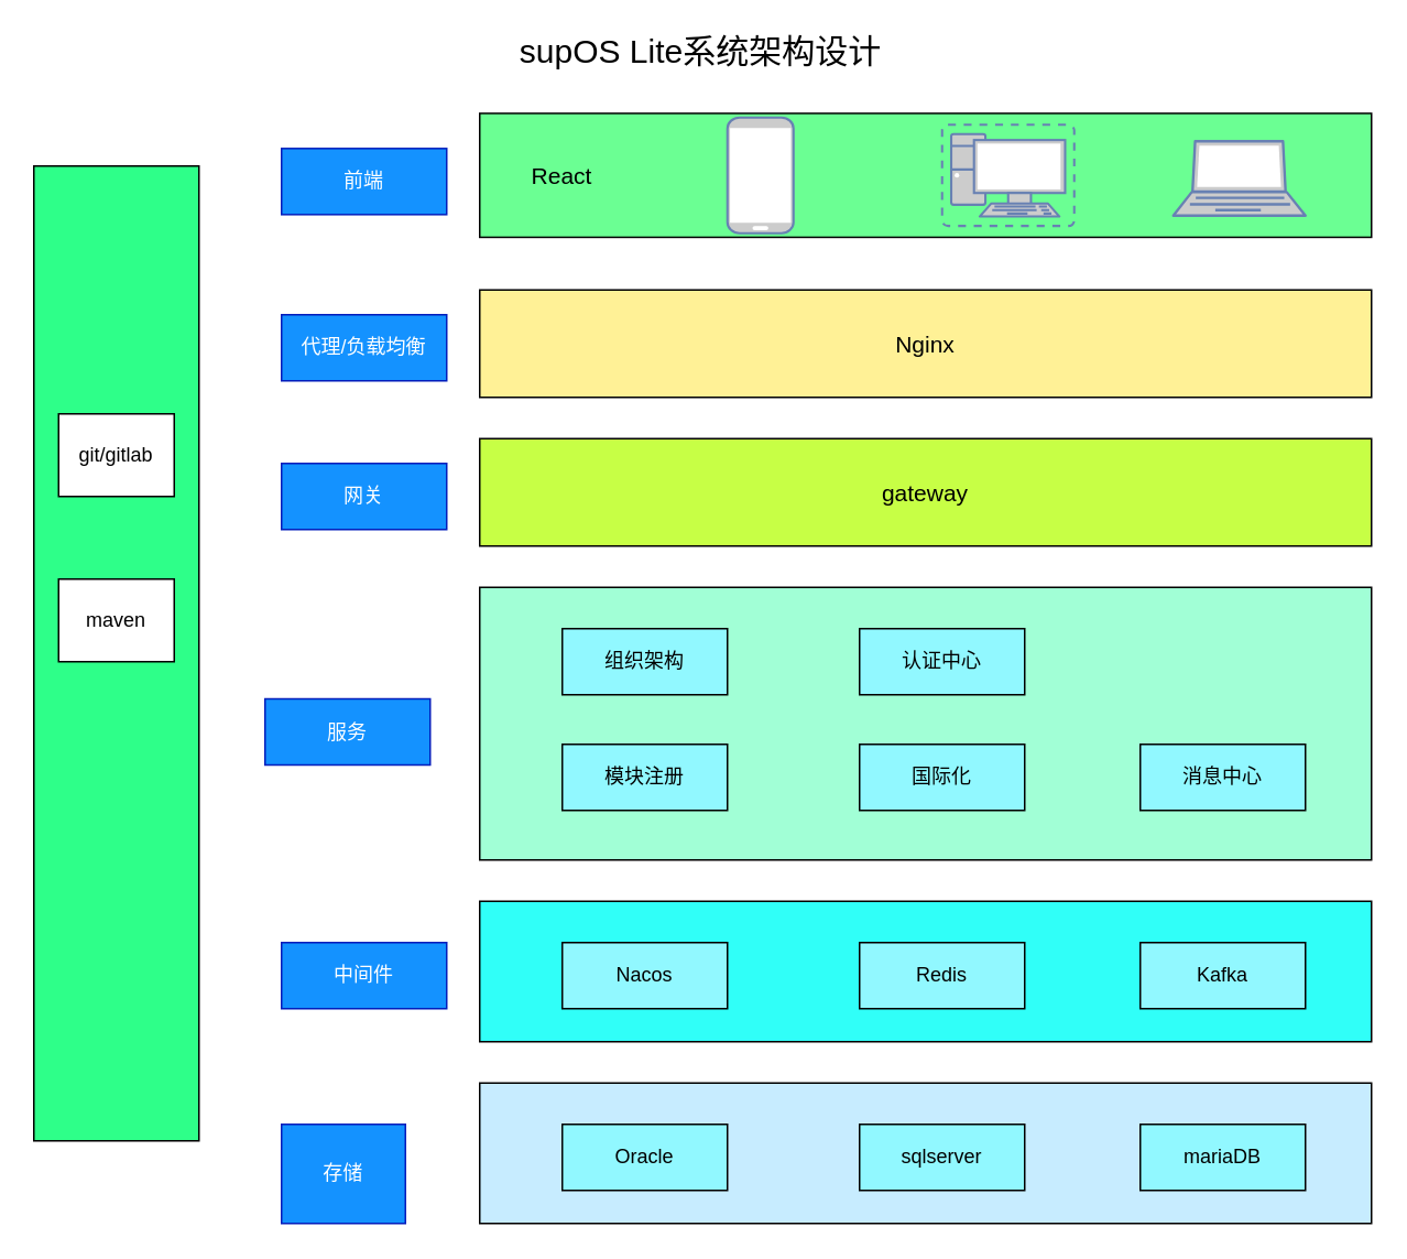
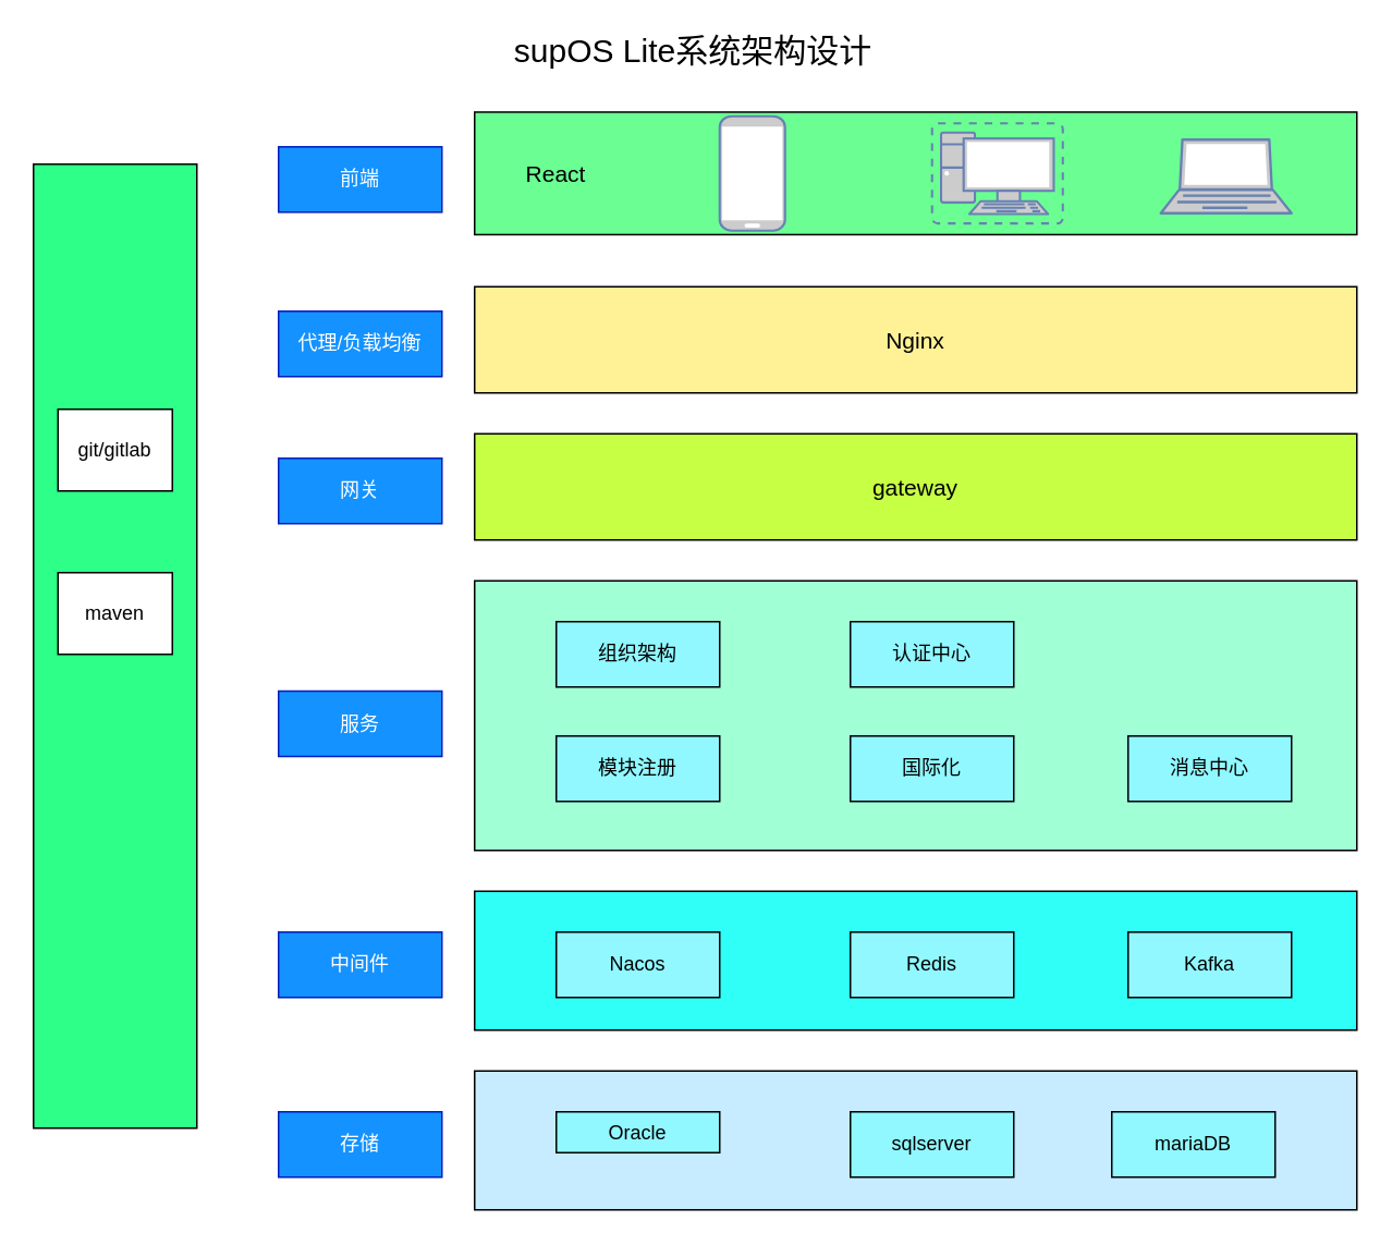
  <mxCell id="0" />
  <mxCell id="1" parent="0" />
  <mxCell id="2" value="" style="rounded=0;whiteSpace=wrap;html=1;fillColor=#6BFF93;" vertex="1" parent="1"><mxGeometry x="290" y="68.13" width="540" height="75" as="geometry" /></mxCell>
  <mxCell id="3" value="" style="fontColor=#0066CC;verticalAlign=top;verticalLabelPosition=bottom;labelPosition=center;align=center;html=1;outlineConnect=0;fillColor=#CCCCCC;strokeColor=#6881B3;gradientColor=none;gradientDirection=north;strokeWidth=2;shape=mxgraph.networks.mobile;" vertex="1" parent="1"><mxGeometry x="440" y="70.63" width="40" height="70" as="geometry" /></mxCell>
  <mxCell id="4" value="前端" style="whiteSpace=wrap;html=1;strokeColor=#001DBC;fontColor=#ffffff;fillColor=#1492FF;" vertex="1" parent="1"><mxGeometry x="170" y="89.38" width="100" height="40" as="geometry" /></mxCell>
  <mxCell id="5" value="代理/负载均衡" style="whiteSpace=wrap;html=1;strokeColor=#001DBC;fontColor=#ffffff;fillColor=#1492FF;" vertex="1" parent="1"><mxGeometry x="170" y="190" width="100" height="40" as="geometry" /></mxCell>
  <mxCell id="6" value="" style="rounded=0;whiteSpace=wrap;html=1;fillColor=#2EFF89;" vertex="1" parent="1"><mxGeometry x="20" y="100" width="100" height="590" as="geometry" /></mxCell>
  <mxCell id="7" value="git/gitlab" style="rounded=0;whiteSpace=wrap;html=1;" vertex="1" parent="1"><mxGeometry x="35" y="250" width="70" height="50" as="geometry" /></mxCell>
  <mxCell id="8" value="maven" style="rounded=0;whiteSpace=wrap;html=1;" vertex="1" parent="1"><mxGeometry x="35" y="350" width="70" height="50" as="geometry" /></mxCell>
  <mxCell id="9" value="" style="fontColor=#0066CC;verticalAlign=top;verticalLabelPosition=bottom;labelPosition=center;align=center;html=1;outlineConnect=0;fillColor=#CCCCCC;strokeColor=#6881B3;gradientColor=none;gradientDirection=north;strokeWidth=2;shape=mxgraph.networks.laptop;" vertex="1" parent="1"><mxGeometry x="710" y="85" width="80" height="45" as="geometry" /></mxCell>
  <mxCell id="10" value="" style="fontColor=#0066CC;verticalAlign=top;verticalLabelPosition=bottom;labelPosition=center;align=center;html=1;outlineConnect=0;fillColor=#CCCCCC;strokeColor=#6881B3;gradientColor=none;gradientDirection=north;strokeWidth=2;shape=mxgraph.networks.virtual_pc;" vertex="1" parent="1"><mxGeometry x="570" y="75" width="80" height="61.25" as="geometry" /></mxCell>
  <mxCell id="11" value="&lt;font style=&quot;font-size: 14px&quot;&gt;React&lt;/font&gt;" style="text;html=1;strokeColor=none;fillColor=none;align=center;verticalAlign=middle;whiteSpace=wrap;rounded=0;" vertex="1" parent="1"><mxGeometry x="320" y="96" width="40" height="20" as="geometry" /></mxCell>
  <mxCell id="12" value="&lt;font style=&quot;font-size: 14px&quot;&gt;Nginx&lt;/font&gt;" style="rounded=0;whiteSpace=wrap;html=1;fillColor=#FFF196;" vertex="1" parent="1"><mxGeometry x="290" y="175" width="540" height="65" as="geometry" /></mxCell>
  <mxCell id="13" value="网关" style="whiteSpace=wrap;html=1;strokeColor=#001DBC;fontColor=#ffffff;fillColor=#1492FF;" vertex="1" parent="1"><mxGeometry x="170" y="280" width="100" height="40" as="geometry" /></mxCell>
  <mxCell id="14" value="&lt;font style=&quot;font-size: 14px&quot;&gt;gateway&lt;/font&gt;" style="rounded=0;whiteSpace=wrap;html=1;fillColor=#C7FF45;" vertex="1" parent="1"><mxGeometry x="290" y="265" width="540" height="65" as="geometry" /></mxCell>
- <mxCell id="15" value="服务" style="whiteSpace=wrap;html=1;strokeColor=#001DBC;fontColor=#ffffff;fillColor=#1492FF;" vertex="1" parent="1"><mxGeometry x="160" y="422.5" width="100" height="40" as="geometry" /></mxCell>
+ <mxCell id="15" value="服务" style="whiteSpace=wrap;html=1;strokeColor=#001DBC;fontColor=#ffffff;fillColor=#1492FF;" vertex="1" parent="1"><mxGeometry x="170" y="422.5" width="100" height="40" as="geometry" /></mxCell>
  <mxCell id="16" value="" style="rounded=0;whiteSpace=wrap;html=1;fillColor=#A1FFD6;" vertex="1" parent="1"><mxGeometry x="290" y="355" width="540" height="165" as="geometry" /></mxCell>
  <mxCell id="17" value="组织架构" style="rounded=0;whiteSpace=wrap;html=1;gradientColor=none;fillColor=#91F8FF;" vertex="1" parent="1"><mxGeometry x="340" y="380" width="100" height="40" as="geometry" /></mxCell>
  <mxCell id="18" value="认证中心" style="rounded=0;whiteSpace=wrap;html=1;gradientColor=none;fillColor=#91F8FF;" vertex="1" parent="1"><mxGeometry x="520" y="380" width="100" height="40" as="geometry" /></mxCell>
  <mxCell id="19" value="模块注册" style="rounded=0;whiteSpace=wrap;html=1;gradientColor=none;fillColor=#91F8FF;" vertex="1" parent="1"><mxGeometry x="340" y="450" width="100" height="40" as="geometry" /></mxCell>
  <mxCell id="20" value="国际化" style="rounded=0;whiteSpace=wrap;html=1;gradientColor=none;fillColor=#91F8FF;" vertex="1" parent="1"><mxGeometry x="520" y="450" width="100" height="40" as="geometry" /></mxCell>
  <mxCell id="21" value="消息中心" style="rounded=0;whiteSpace=wrap;html=1;gradientColor=none;fillColor=#91F8FF;" vertex="1" parent="1"><mxGeometry x="690" y="450" width="100" height="40" as="geometry" /></mxCell>
  <mxCell id="22" value="中间件" style="whiteSpace=wrap;html=1;strokeColor=#001DBC;fontColor=#ffffff;fillColor=#1492FF;" vertex="1" parent="1"><mxGeometry x="170" y="570" width="100" height="40" as="geometry" /></mxCell>
  <mxCell id="23" value="" style="rounded=0;whiteSpace=wrap;html=1;fillColor=#30FFF8;" vertex="1" parent="1"><mxGeometry x="290" y="545" width="540" height="85" as="geometry" /></mxCell>
  <mxCell id="24" value="Nacos" style="rounded=0;whiteSpace=wrap;html=1;gradientColor=none;fillColor=#91F8FF;" vertex="1" parent="1"><mxGeometry x="340" y="570" width="100" height="40" as="geometry" /></mxCell>
  <mxCell id="25" value="Redis" style="rounded=0;whiteSpace=wrap;html=1;gradientColor=none;fillColor=#91F8FF;" vertex="1" parent="1"><mxGeometry x="520" y="570" width="100" height="40" as="geometry" /></mxCell>
  <mxCell id="26" value="Kafka" style="rounded=0;whiteSpace=wrap;html=1;gradientColor=none;fillColor=#91F8FF;" vertex="1" parent="1"><mxGeometry x="690" y="570" width="100" height="40" as="geometry" /></mxCell>
- <mxCell id="27" value="存储" style="whiteSpace=wrap;html=1;strokeColor=#001DBC;fontColor=#ffffff;fillColor=#1492FF;" vertex="1" parent="1"><mxGeometry x="170" y="680" width="75" height="60" as="geometry" /></mxCell>
+ <mxCell id="27" value="存储" style="whiteSpace=wrap;html=1;strokeColor=#001DBC;fontColor=#ffffff;fillColor=#1492FF;" vertex="1" parent="1"><mxGeometry x="170" y="680" width="100" height="40" as="geometry" /></mxCell>
  <mxCell id="28" value="" style="rounded=0;whiteSpace=wrap;html=1;fillColor=#C7ECFF;" vertex="1" parent="1"><mxGeometry x="290" y="655" width="540" height="85" as="geometry" /></mxCell>
- <mxCell id="29" value="Oracle" style="rounded=0;whiteSpace=wrap;html=1;gradientColor=none;fillColor=#91F8FF;" vertex="1" parent="1"><mxGeometry x="340" y="680" width="100" height="40" as="geometry" /></mxCell>
+ <mxCell id="29" value="Oracle" style="rounded=0;whiteSpace=wrap;html=1;gradientColor=none;fillColor=#91F8FF;" vertex="1" parent="1"><mxGeometry x="340" y="680" width="100" height="25" as="geometry" /></mxCell>
  <mxCell id="30" value="sqlserver" style="rounded=0;whiteSpace=wrap;html=1;gradientColor=none;fillColor=#91F8FF;" vertex="1" parent="1"><mxGeometry x="520" y="680" width="100" height="40" as="geometry" /></mxCell>
- <mxCell id="31" value="mariaDB" style="rounded=0;whiteSpace=wrap;html=1;gradientColor=none;fillColor=#91F8FF;" vertex="1" parent="1"><mxGeometry x="690" y="680" width="100" height="40" as="geometry" /></mxCell>
+ <mxCell id="31" value="mariaDB" style="rounded=0;whiteSpace=wrap;html=1;gradientColor=none;fillColor=#91F8FF;" vertex="1" parent="1"><mxGeometry x="680" y="680" width="100" height="40" as="geometry" /></mxCell>
  <mxCell id="32" value="&lt;font style=&quot;font-size: 20px&quot;&gt;supOS Lite系统架构设计&lt;/font&gt;" style="text;html=1;strokeColor=none;fillColor=none;align=center;verticalAlign=middle;whiteSpace=wrap;rounded=0;" vertex="1" parent="1"><mxGeometry x="264" y="20" width="320" height="20" as="geometry" /></mxCell>
